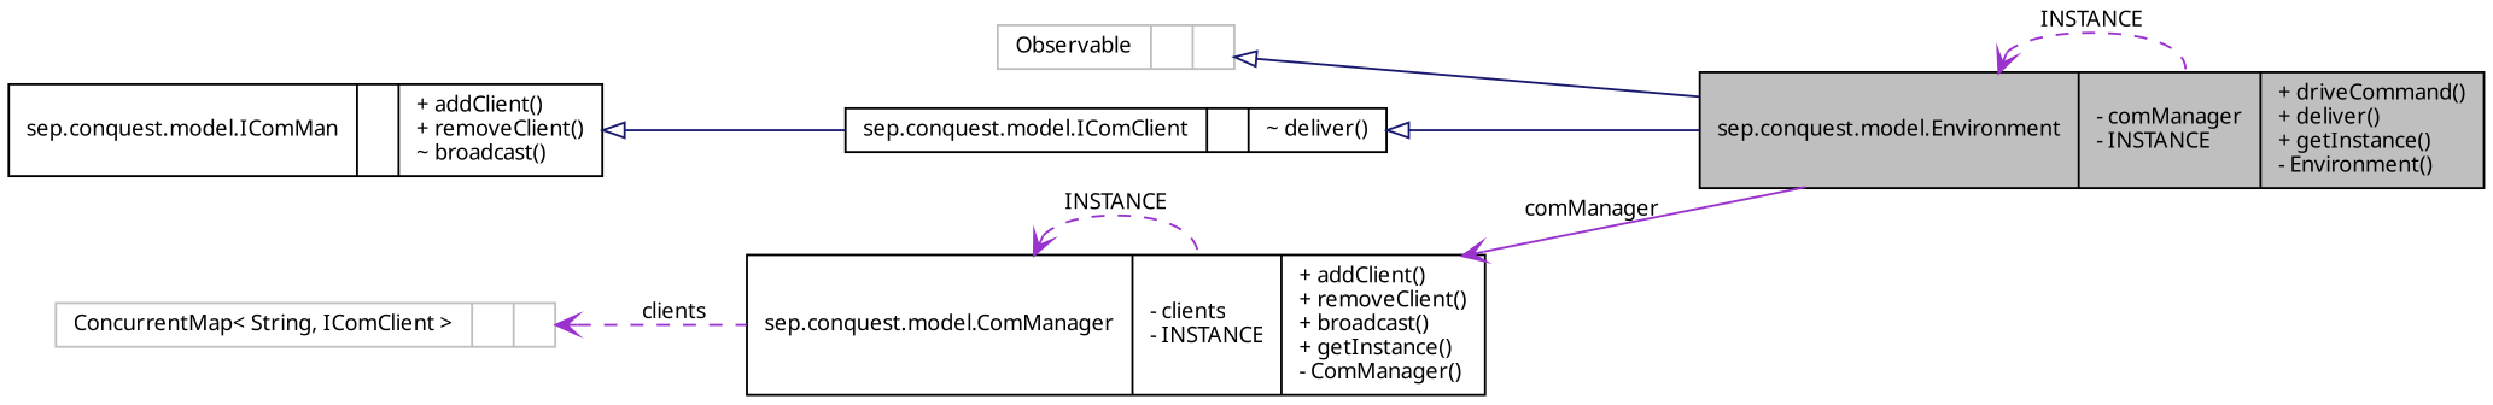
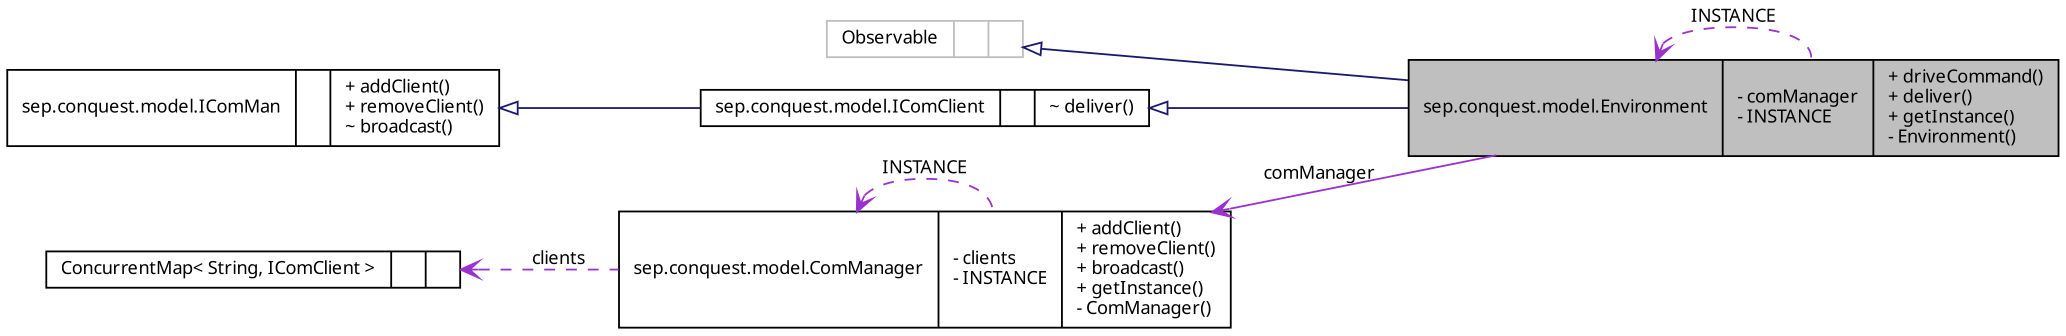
  digraph {
    rankdir=LR
    node [color=black fillcolor=white fontname="FreeSans.ttf" fontsize=10 shape=record style=filled]
    edge [arrowtail=open color=darkorchid3 dir=back fontname="FreeSans.ttf" fontsize=10 labelfontname="FreeSans.ttf" labelfontsize=10 style=solid]
    n1 [fillcolor=grey75 fontcolor=black height=0.2 label="{sep.conquest.model.Environment\n|- comManager\l- INSTANCE\l|+ driveCommand()\l+ deliver()\l+ getInstance()\l- Environment()\l}" width=0.4]
    n2 [color=grey75 height=0.2 label="{Observable\n||}" width=0.4]
    n3 [height=0.2 label="{sep.conquest.model.IComClient\n||~ deliver()\l}" width=0.4]
    n4 [height=0.2 label="{sep.conquest.model.ComManager\n|- clients\l- INSTANCE\l|+ addClient()\l+ removeClient()\l+ broadcast()\l+ getInstance()\l- ComManager()\l}" width=0.4]
    n5 [height=0.2 label="{sep.conquest.model.IComMan\n||+ addClient()\l+ removeClient()\l~ broadcast()\l}" width=0.4]
-   n6 [color=grey75 height=0.2 label="{ConcurrentMap\< String, IComClient \>\n||}" width=0.4]
+   n6 [height=0.2 label="{ConcurrentMap\< String, IComClient \>\n||}" width=0.4]
    n1 -> n1 [label=INSTANCE style=dashed]
    n2 -> n1 [arrowtail=empty color=midnightblue]
    n3 -> n1 [arrowtail=empty color=midnightblue]
    n4 -> n1 [label=comManager]
    n4 -> n4 [label=INSTANCE style=dashed]
    n5 -> n3 [arrowtail=empty color=midnightblue]
    n6 -> n4 [label=clients style=dashed]
  }
